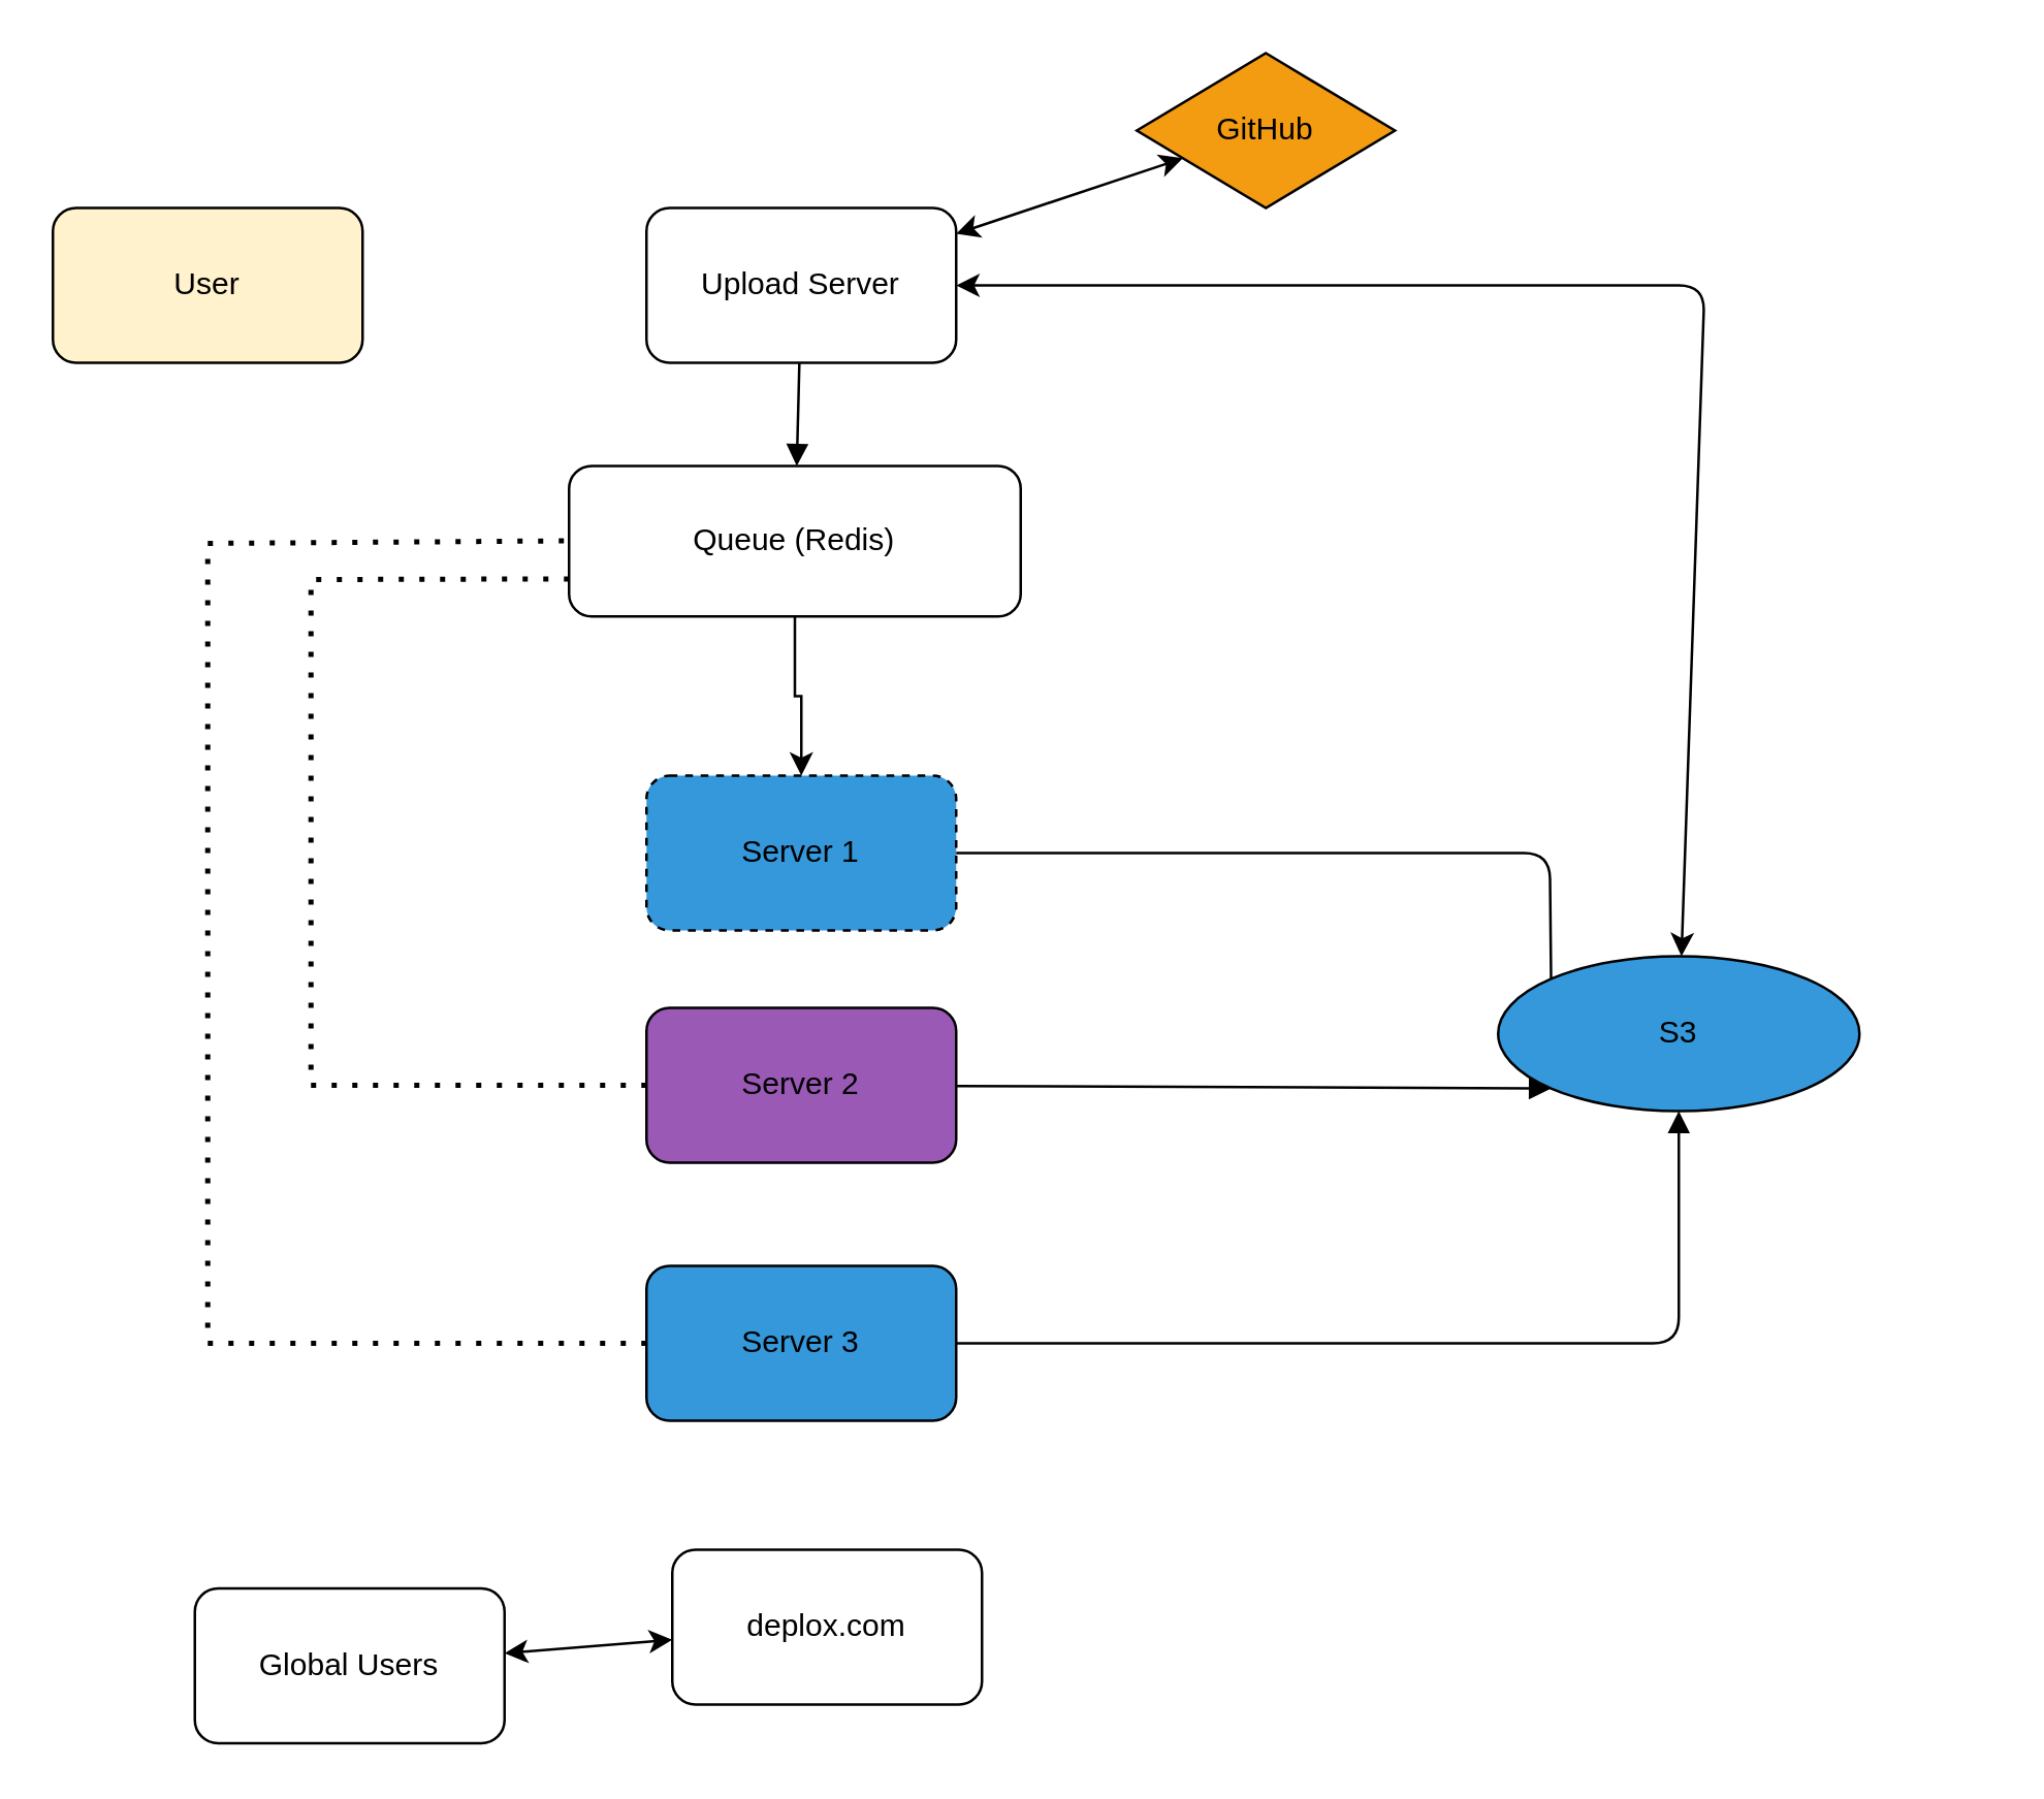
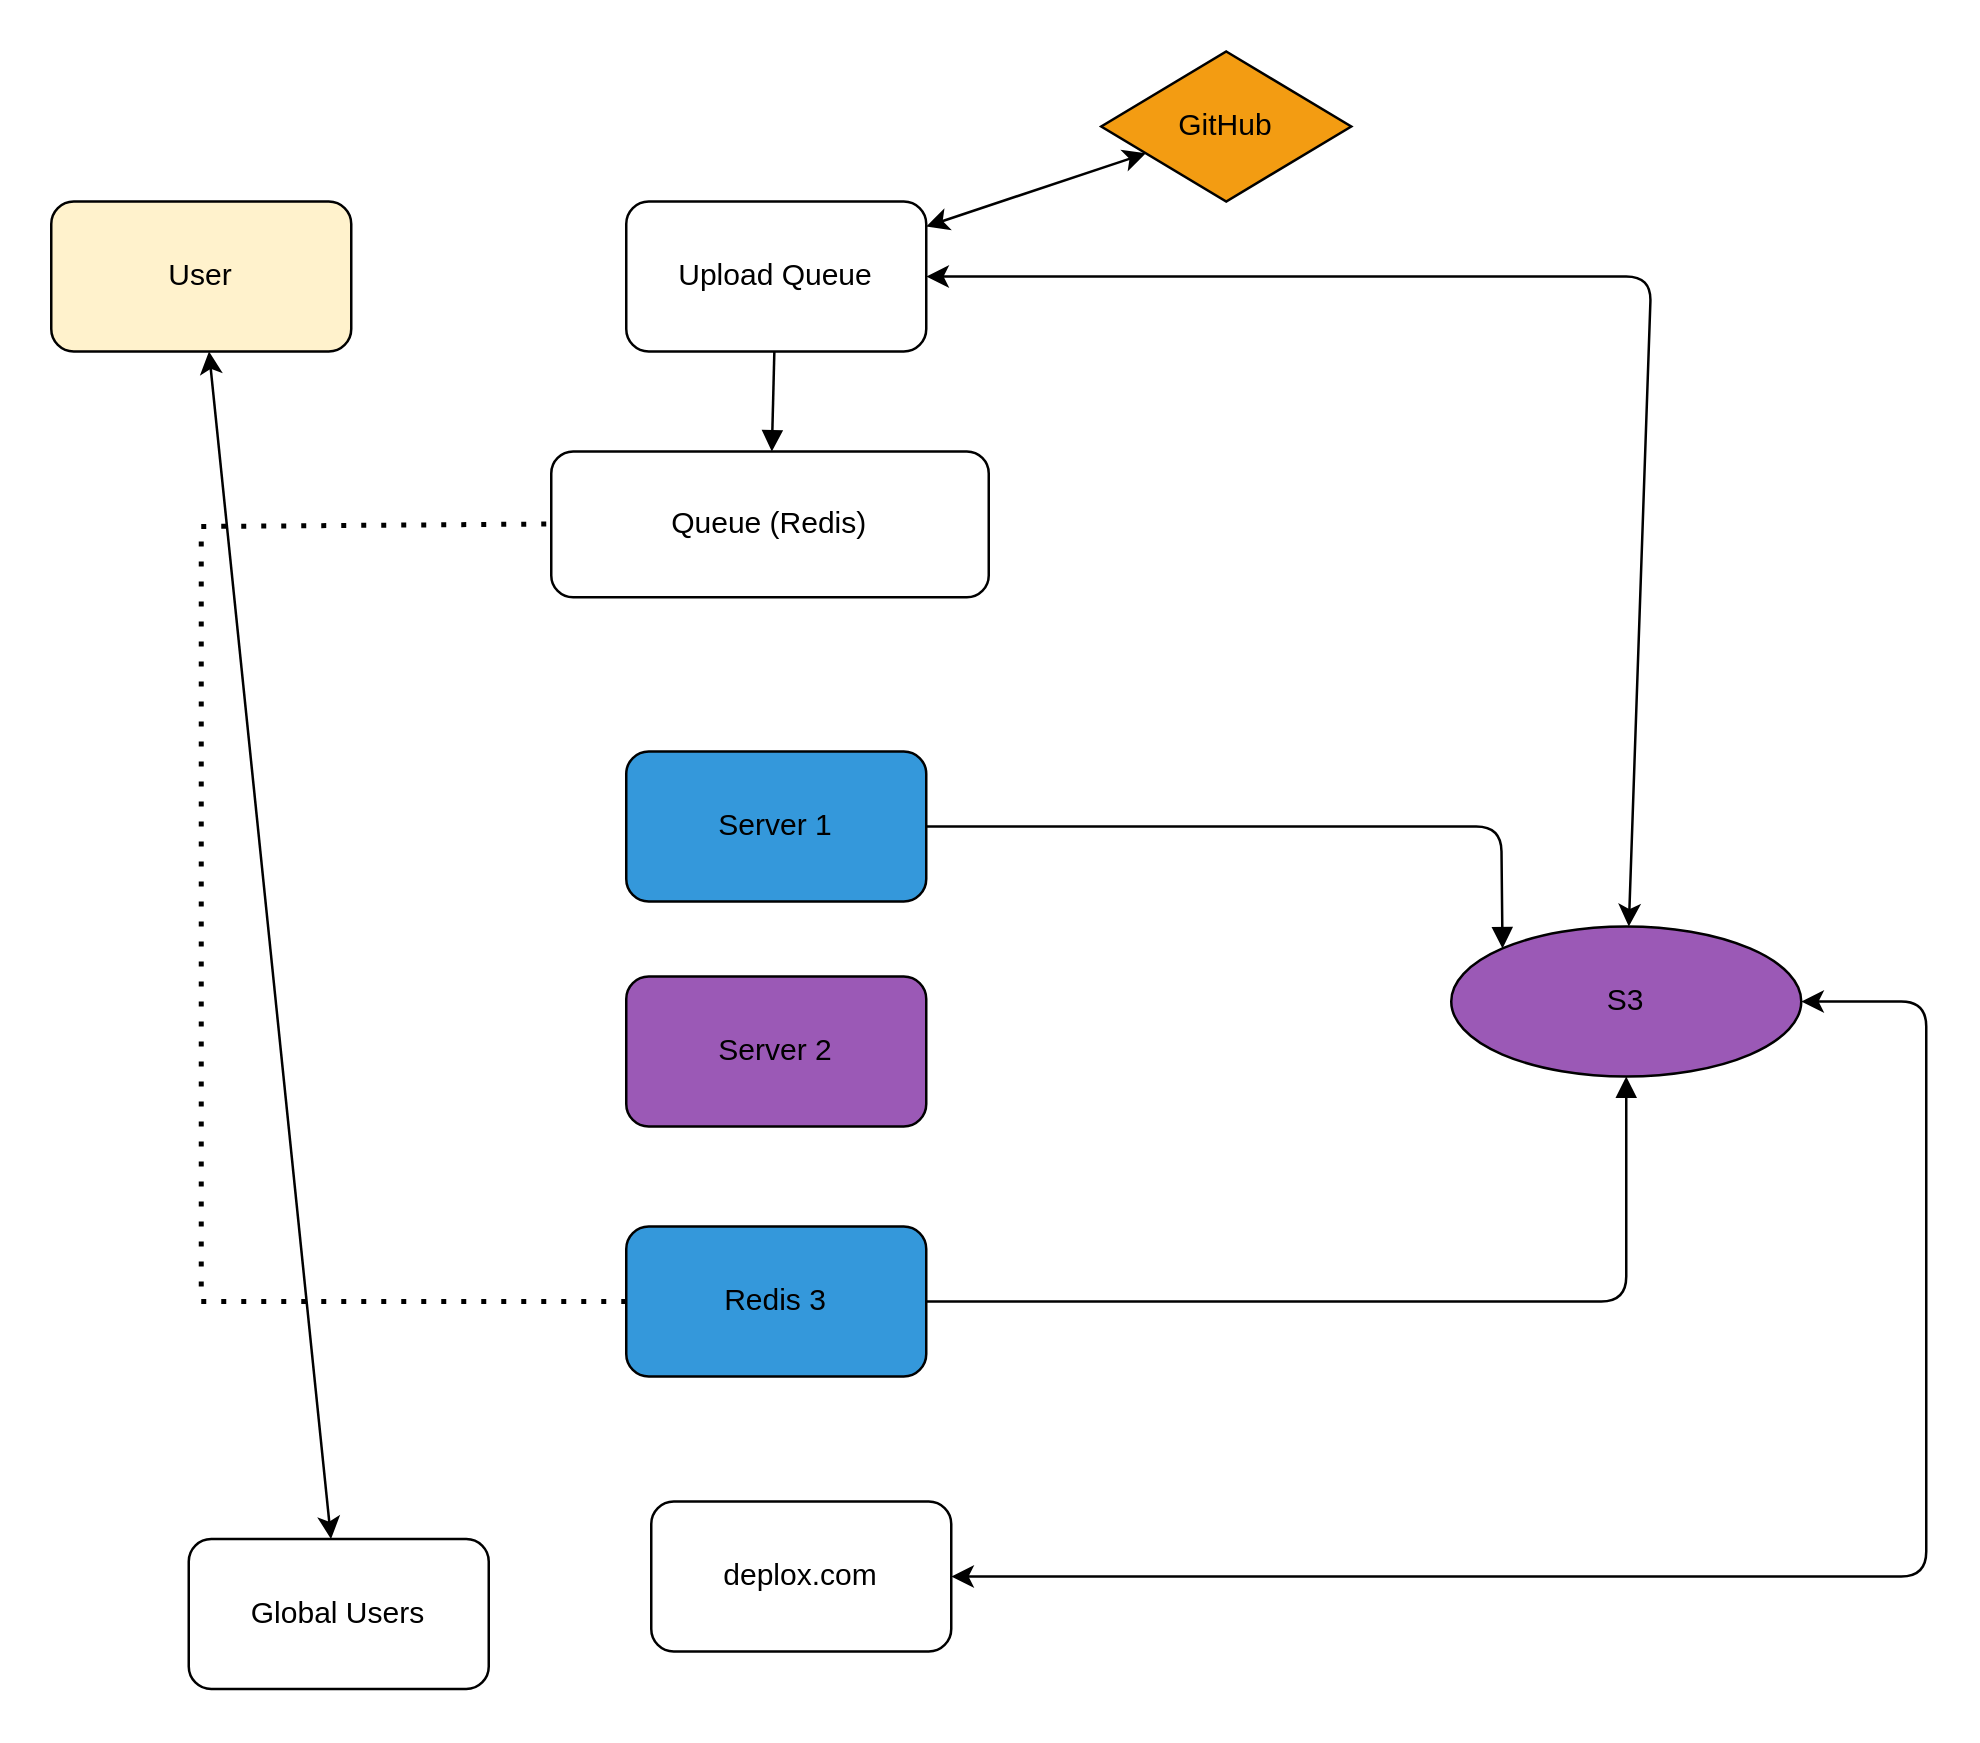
  <mxCell id="0" />
  <mxCell id="1" parent="0" />
  <mxCell id="2" value="User" style="rounded=1;whiteSpace=wrap;html=1;fillColor=#fff2cc;" parent="1" vertex="1"><mxGeometry x="20" y="80" width="120" height="60" as="geometry" /></mxCell>
- <mxCell id="3" value="Upload Server" style="rounded=1;whiteSpace=wrap;html=1;" parent="1" vertex="1"><mxGeometry x="250" y="80" width="120" height="60" as="geometry" /></mxCell>
+ <mxCell id="3" value="Upload Queue" style="rounded=1;whiteSpace=wrap;html=1;" parent="1" vertex="1"><mxGeometry x="250" y="80" width="120" height="60" as="geometry" /></mxCell>
  <mxCell id="4" value="GitHub" style="rhombus;whiteSpace=wrap;html=1;fillColor=#f39c12;" parent="1" vertex="1"><mxGeometry x="440" y="20" width="100" height="60" as="geometry" /></mxCell>
- <mxCell id="5" value="S3" style="ellipse;whiteSpace=wrap;html=1;fillColor=#3498db;" parent="1" vertex="1"><mxGeometry x="580" y="370" width="140" height="60" as="geometry" /></mxCell>
- <mxCell id="6" value="" style="edgeStyle=orthogonalEdgeStyle;rounded=0;orthogonalLoop=1;jettySize=auto;html=1;" parent="1" source="7" target="11" edge="1"><mxGeometry relative="1" as="geometry" /></mxCell>
+ <mxCell id="5" value="S3" style="ellipse;whiteSpace=wrap;html=1;fillColor=#9b59b6" parent="1" vertex="1"><mxGeometry x="580" y="370" width="140" height="60" as="geometry" /></mxCell>
  <mxCell id="7" value="Queue (Redis)" style="shape=label;whiteSpace=wrap;html=1;aspect=fixed;fillStyle=solid;rounded=1;" parent="1" vertex="1"><mxGeometry x="220" y="180" width="175" height="58.34" as="geometry" /></mxCell>
  <mxCell id="8" style="endArrow=classic;startArrow=classic;html=1;" parent="1" source="3" target="4" edge="1"><mxGeometry relative="1" as="geometry" /></mxCell>
  <mxCell id="9" style="endArrow=classic;startArrow=classic;html=1;" parent="1" source="3" target="5" edge="1"><mxGeometry relative="1" as="geometry"><Array as="points"><mxPoint x="660" y="110" /></Array></mxGeometry></mxCell>
  <mxCell id="10" style="endArrow=block;" parent="1" source="3" target="7" edge="1"><mxGeometry relative="1" as="geometry" /></mxCell>
- <mxCell id="11" value="Server 1" style="rounded=1;whiteSpace=wrap;html=1;fillColor=#3498db;dashed=1;" parent="1" vertex="1"><mxGeometry x="250" y="300" width="120" height="60" as="geometry" /></mxCell>
+ <mxCell id="11" value="Server 1" style="rounded=1;whiteSpace=wrap;html=1;fillColor=#3498db" parent="1" vertex="1"><mxGeometry x="250" y="300" width="120" height="60" as="geometry" /></mxCell>
  <mxCell id="12" value="Server 2" style="rounded=1;whiteSpace=wrap;html=1;fillColor=#9b59b6;" parent="1" vertex="1"><mxGeometry x="250" y="390" width="120" height="60" as="geometry" /></mxCell>
- <mxCell id="13" value="Server 3" style="rounded=1;whiteSpace=wrap;html=1;fillColor=#3498db" parent="1" vertex="1"><mxGeometry x="250" y="490" width="120" height="60" as="geometry" /></mxCell>
- <mxCell id="14" style="endArrow=none;entryX=0;entryY=0;entryDx=0;entryDy=0;" parent="1" source="11" target="5" edge="1"><mxGeometry relative="1" as="geometry"><Array as="points"><mxPoint x="600" y="330" /></Array><mxPoint x="380" y="310" as="sourcePoint" /></mxGeometry></mxCell>
- <mxCell id="15" style="endArrow=block;entryX=0;entryY=1;entryDx=0;entryDy=0;" parent="1" source="12" target="5" edge="1"><mxGeometry relative="1" as="geometry" /></mxCell>
+ <mxCell id="13" value="Redis 3" style="rounded=1;whiteSpace=wrap;html=1;fillColor=#3498db" parent="1" vertex="1"><mxGeometry x="250" y="490" width="120" height="60" as="geometry" /></mxCell>
+ <mxCell id="14" style="endArrow=block;entryX=0;entryY=0;entryDx=0;entryDy=0;" parent="1" source="11" target="5" edge="1"><mxGeometry relative="1" as="geometry"><Array as="points"><mxPoint x="600" y="330" /></Array><mxPoint x="380" y="310" as="sourcePoint" /></mxGeometry></mxCell>
  <mxCell id="16" style="endArrow=block;entryX=0.5;entryY=1;entryDx=0;entryDy=0;" parent="1" source="13" target="5" edge="1"><mxGeometry relative="1" as="geometry"><Array as="points"><mxPoint x="650" y="520" /></Array><mxPoint x="540" y="440" as="targetPoint" /></mxGeometry></mxCell>
  <mxCell id="17" value="Global Users" style="rounded=1;whiteSpace=wrap;html=1;" parent="1" vertex="1"><mxGeometry x="75" y="615" width="120" height="60" as="geometry" /></mxCell>
  <mxCell id="18" value="deplox.com" style="rounded=1;whiteSpace=wrap;html=1;" parent="1" vertex="1"><mxGeometry x="260" y="600" width="120" height="60" as="geometry" /></mxCell>
- <mxCell id="19" style="endArrow=classic;startArrow=classic;html=1;" parent="1" source="17" target="18" edge="1"><mxGeometry relative="1" as="geometry" /></mxCell>
+ <mxCell id="19" style="endArrow=classic;startArrow=classic;html=1;" parent="1" source="17" target="2" edge="1"><mxGeometry relative="1" as="geometry" /></mxCell>
+ <mxCell id="20" style="endArrow=classic;entryX=1;entryY=0.5;entryDx=0;entryDy=0;startArrow=classic;html=1;" parent="1" source="18" target="5" edge="1"><mxGeometry relative="1" as="geometry"><mxPoint x="420" y="630" as="targetPoint" /><Array as="points"><mxPoint x="770" y="630" /><mxPoint x="770" y="400" /></Array></mxGeometry></mxCell>
  <mxCell id="21" value="" style="endArrow=none;dashed=1;html=1;dashPattern=1 3;strokeWidth=2;rounded=0;exitX=0;exitY=0.5;exitDx=0;exitDy=0;" edge="1" parent="1" source="13"><mxGeometry width="50" height="50" relative="1" as="geometry"><mxPoint x="340" y="410" as="sourcePoint" /><mxPoint x="220" y="209" as="targetPoint" /><Array as="points"><mxPoint y="520" x="80" /><mxPoint y="210" x="80" /></Array></mxGeometry></mxCell>
- <mxCell id="22" value="" style="endArrow=none;dashed=1;html=1;dashPattern=1 3;strokeWidth=2;rounded=0;entryX=0;entryY=0.75;entryDx=0;entryDy=0;exitX=0;exitY=0.5;exitDx=0;exitDy=0;" edge="1" parent="1" source="12" target="7"><mxGeometry width="50" height="50" relative="1" as="geometry"><mxPoint x="340" y="410" as="sourcePoint" /><mxPoint x="390" y="360" as="targetPoint" /><Array as="points"><mxPoint x="120" y="420" /><mxPoint x="120" y="224" /></Array></mxGeometry></mxCell>
